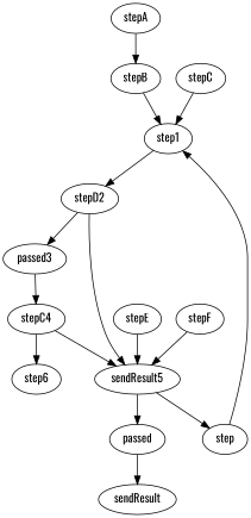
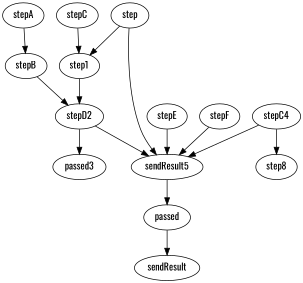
  digraph {
    fontname=Oswald
    node [fontname=Oswald]
    edge [fontname=Oswald]
    stepA
    stepB
    n3 [label=stepD2]
    step1
    n5 [label=passed3]
    n6 [label=sendResult5]
    stepC
    n8 [label=stepC4]
    passed
    n10 [label=step]
-   step6
+   step6 [label=step8]
    sendResult
    stepE
    stepF
    stepA -> stepB
-   stepB -> step1
+   stepB -> n3
    n3 -> n5
    n3 -> n6
    step1 -> n3
-   n5 -> n8
    n6 -> passed
-   n6 -> n10
+   n10 -> n6
    stepC -> step1
    n8 -> n6
    n8 -> step6
    passed -> sendResult
    n10 -> step1
    stepE -> n6
    stepF -> n6
  }
